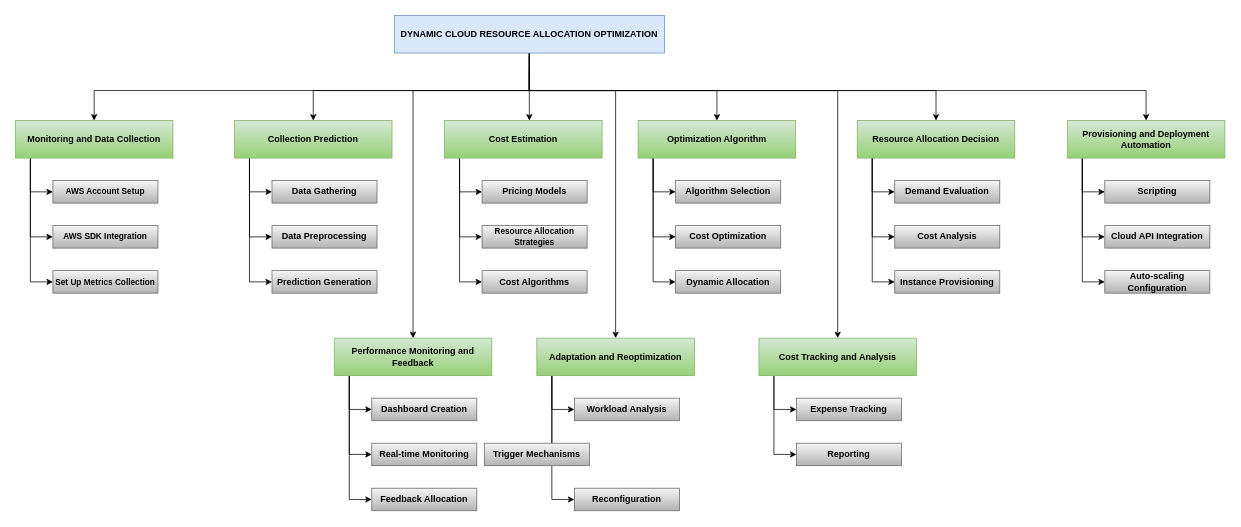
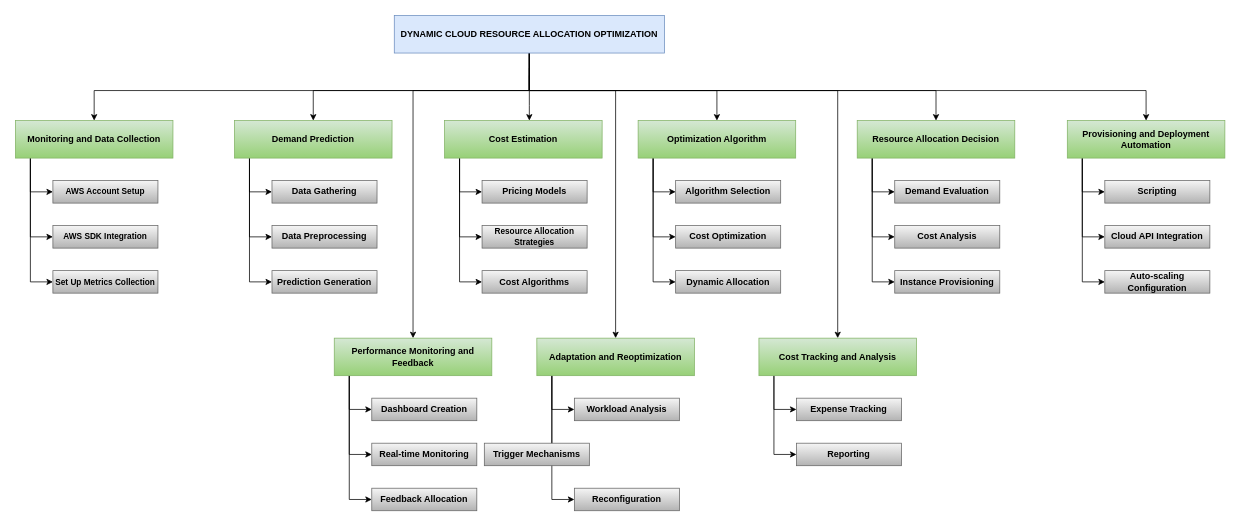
  <mxCell id="0" />
  <mxCell id="1" parent="0" />
  <mxCell id="2" style="edgeStyle=orthogonalEdgeStyle;rounded=0;orthogonalLoop=1;jettySize=auto;html=1;" edge="1" parent="1" source="11" target="15"><mxGeometry relative="1" as="geometry"><Array as="points"><mxPoint x="705" y="120" /><mxPoint x="125" y="120" /></Array></mxGeometry></mxCell>
  <mxCell id="3" style="edgeStyle=orthogonalEdgeStyle;rounded=0;orthogonalLoop=1;jettySize=auto;html=1;entryX=0.5;entryY=0;entryDx=0;entryDy=0;" edge="1" parent="1" source="11" target="22"><mxGeometry relative="1" as="geometry"><Array as="points"><mxPoint x="705" y="120" /><mxPoint x="417" y="120" /></Array></mxGeometry></mxCell>
  <mxCell id="4" style="edgeStyle=orthogonalEdgeStyle;rounded=0;orthogonalLoop=1;jettySize=auto;html=1;" edge="1" parent="1" source="11" target="29"><mxGeometry relative="1" as="geometry"><Array as="points"><mxPoint x="705" y="140" /><mxPoint x="705" y="140" /></Array></mxGeometry></mxCell>
  <mxCell id="5" style="edgeStyle=orthogonalEdgeStyle;rounded=0;orthogonalLoop=1;jettySize=auto;html=1;" edge="1" parent="1" source="11" target="50"><mxGeometry relative="1" as="geometry"><Array as="points"><mxPoint x="705" y="120" /><mxPoint x="1527" y="120" /></Array></mxGeometry></mxCell>
  <mxCell id="6" style="edgeStyle=orthogonalEdgeStyle;rounded=0;orthogonalLoop=1;jettySize=auto;html=1;" edge="1" parent="1" source="11" target="43"><mxGeometry relative="1" as="geometry"><Array as="points"><mxPoint x="705" y="120" /><mxPoint x="1247" y="120" /></Array></mxGeometry></mxCell>
  <mxCell id="7" style="edgeStyle=orthogonalEdgeStyle;rounded=0;orthogonalLoop=1;jettySize=auto;html=1;entryX=0.5;entryY=0;entryDx=0;entryDy=0;" edge="1" parent="1" source="11" target="36"><mxGeometry relative="1" as="geometry"><Array as="points"><mxPoint x="705" y="120" /><mxPoint x="955" y="120" /></Array></mxGeometry></mxCell>
  <mxCell id="8" style="edgeStyle=orthogonalEdgeStyle;rounded=0;orthogonalLoop=1;jettySize=auto;html=1;entryX=0.5;entryY=0;entryDx=0;entryDy=0;" edge="1" parent="1" source="11" target="70"><mxGeometry relative="1" as="geometry"><Array as="points"><mxPoint x="705" y="120" /><mxPoint x="1116" y="120" /></Array></mxGeometry></mxCell>
  <mxCell id="9" style="edgeStyle=orthogonalEdgeStyle;rounded=0;orthogonalLoop=1;jettySize=auto;html=1;entryX=0.5;entryY=0;entryDx=0;entryDy=0;" edge="1" parent="1" target="64"><mxGeometry relative="1" as="geometry"><mxPoint x="705" y="90" as="sourcePoint" /><Array as="points"><mxPoint x="705" y="120" /><mxPoint x="820" y="120" /></Array></mxGeometry></mxCell>
  <mxCell id="10" style="edgeStyle=orthogonalEdgeStyle;rounded=0;orthogonalLoop=1;jettySize=auto;html=1;entryX=0.5;entryY=0;entryDx=0;entryDy=0;" edge="1" parent="1" target="57"><mxGeometry relative="1" as="geometry"><mxPoint x="705" y="100" as="sourcePoint" /><Array as="points"><mxPoint x="705" y="120" /><mxPoint x="550" y="120" /></Array></mxGeometry></mxCell>
  <mxCell id="11" value="&lt;b&gt;DYNAMIC CLOUD RESOURCE ALLOCATION OPTIMIZATION&lt;/b&gt;" style="rounded=0;whiteSpace=wrap;html=1;fillColor=#dae8fc;strokeColor=#6c8ebf;" vertex="1" parent="1"><mxGeometry x="525" y="20" width="360" height="50" as="geometry" /></mxCell>
  <mxCell id="12" style="edgeStyle=orthogonalEdgeStyle;rounded=0;orthogonalLoop=1;jettySize=auto;html=1;entryX=0;entryY=0.5;entryDx=0;entryDy=0;" edge="1" parent="1" source="15" target="18"><mxGeometry relative="1" as="geometry"><Array as="points"><mxPoint x="40" y="375" /></Array></mxGeometry></mxCell>
  <mxCell id="13" style="edgeStyle=orthogonalEdgeStyle;rounded=0;orthogonalLoop=1;jettySize=auto;html=1;entryX=0;entryY=0.5;entryDx=0;entryDy=0;" edge="1" parent="1" source="15" target="16"><mxGeometry relative="1" as="geometry"><Array as="points"><mxPoint x="40" y="315" /></Array></mxGeometry></mxCell>
  <mxCell id="14" style="edgeStyle=orthogonalEdgeStyle;rounded=0;orthogonalLoop=1;jettySize=auto;html=1;entryX=0;entryY=0.5;entryDx=0;entryDy=0;" edge="1" parent="1" source="15" target="17"><mxGeometry relative="1" as="geometry"><Array as="points"><mxPoint x="40" y="255" /></Array></mxGeometry></mxCell>
  <mxCell id="15" value="&lt;strong&gt;Monitoring and Data Collection&lt;/strong&gt;" style="rounded=0;whiteSpace=wrap;html=1;fillColor=#d5e8d4;strokeColor=#82b366;gradientColor=#97d077;" vertex="1" parent="1"><mxGeometry x="20" y="160" width="210" height="50" as="geometry" /></mxCell>
  <mxCell id="16" value="&lt;font style=&quot;font-size: 11px;&quot;&gt;&lt;strong&gt;AWS SDK Integration&lt;/strong&gt;&lt;/font&gt;" style="rounded=0;whiteSpace=wrap;html=1;fillColor=#f5f5f5;gradientColor=#b3b3b3;strokeColor=#666666;" vertex="1" parent="1"><mxGeometry x="70" y="300" width="140" height="30" as="geometry" /></mxCell>
  <mxCell id="17" value="&lt;font style=&quot;font-size: 11px;&quot;&gt;&lt;strong&gt;AWS Account Setup&lt;/strong&gt;&lt;/font&gt;" style="rounded=0;whiteSpace=wrap;html=1;fillColor=#f5f5f5;gradientColor=#b3b3b3;strokeColor=#666666;" vertex="1" parent="1"><mxGeometry x="70" y="240" width="140" height="30" as="geometry" /></mxCell>
  <mxCell id="18" value="&lt;font style=&quot;font-size: 11px;&quot;&gt;&lt;strong&gt;Set Up Metrics Collection&lt;/strong&gt;&lt;/font&gt;" style="rounded=0;whiteSpace=wrap;html=1;fillColor=#f5f5f5;gradientColor=#b3b3b3;strokeColor=#666666;" vertex="1" parent="1"><mxGeometry x="70" y="360" width="140" height="30" as="geometry" /></mxCell>
  <mxCell id="19" style="edgeStyle=orthogonalEdgeStyle;rounded=0;orthogonalLoop=1;jettySize=auto;html=1;entryX=0;entryY=0.5;entryDx=0;entryDy=0;" edge="1" parent="1" source="22" target="25"><mxGeometry relative="1" as="geometry"><Array as="points"><mxPoint x="332" y="375" /></Array></mxGeometry></mxCell>
  <mxCell id="20" style="edgeStyle=orthogonalEdgeStyle;rounded=0;orthogonalLoop=1;jettySize=auto;html=1;entryX=0;entryY=0.5;entryDx=0;entryDy=0;" edge="1" parent="1" source="22" target="23"><mxGeometry relative="1" as="geometry"><Array as="points"><mxPoint x="332" y="315" /></Array></mxGeometry></mxCell>
  <mxCell id="21" style="edgeStyle=orthogonalEdgeStyle;rounded=0;orthogonalLoop=1;jettySize=auto;html=1;entryX=0;entryY=0.5;entryDx=0;entryDy=0;" edge="1" parent="1" source="22" target="24"><mxGeometry relative="1" as="geometry"><Array as="points"><mxPoint x="332" y="255" /></Array></mxGeometry></mxCell>
- <mxCell id="22" value="&lt;strong&gt;Collection Prediction&lt;/strong&gt;" style="rounded=0;whiteSpace=wrap;html=1;fillColor=#d5e8d4;gradientColor=#97d077;strokeColor=#82b366;" vertex="1" parent="1"><mxGeometry x="312" y="160" width="210" height="50" as="geometry" /></mxCell>
+ <mxCell id="22" value="&lt;strong&gt;Demand Prediction&lt;/strong&gt;" style="rounded=0;whiteSpace=wrap;html=1;fillColor=#d5e8d4;gradientColor=#97d077;strokeColor=#82b366;" vertex="1" parent="1"><mxGeometry x="312" y="160" width="210" height="50" as="geometry" /></mxCell>
  <mxCell id="23" value="&lt;strong&gt;Data Preprocessing&lt;/strong&gt;" style="rounded=0;whiteSpace=wrap;html=1;fillColor=#f5f5f5;gradientColor=#b3b3b3;strokeColor=#666666;" vertex="1" parent="1"><mxGeometry x="362" y="300" width="140" height="30" as="geometry" /></mxCell>
  <mxCell id="24" value="&lt;strong&gt;Data Gathering&lt;/strong&gt;" style="rounded=0;whiteSpace=wrap;html=1;fillColor=#f5f5f5;gradientColor=#b3b3b3;strokeColor=#666666;" vertex="1" parent="1"><mxGeometry x="362" y="240" width="140" height="30" as="geometry" /></mxCell>
  <mxCell id="25" value="&lt;strong&gt;Prediction Generation&lt;/strong&gt;" style="rounded=0;whiteSpace=wrap;html=1;fillColor=#f5f5f5;gradientColor=#b3b3b3;strokeColor=#666666;" vertex="1" parent="1"><mxGeometry x="362" y="360" width="140" height="30" as="geometry" /></mxCell>
  <mxCell id="26" style="edgeStyle=orthogonalEdgeStyle;rounded=0;orthogonalLoop=1;jettySize=auto;html=1;entryX=0;entryY=0.5;entryDx=0;entryDy=0;" edge="1" parent="1" source="29" target="32"><mxGeometry relative="1" as="geometry"><Array as="points"><mxPoint x="612" y="375" /></Array></mxGeometry></mxCell>
  <mxCell id="27" style="edgeStyle=orthogonalEdgeStyle;rounded=0;orthogonalLoop=1;jettySize=auto;html=1;entryX=0;entryY=0.5;entryDx=0;entryDy=0;" edge="1" parent="1" source="29" target="30"><mxGeometry relative="1" as="geometry"><Array as="points"><mxPoint x="612" y="315" /></Array></mxGeometry></mxCell>
  <mxCell id="28" style="edgeStyle=orthogonalEdgeStyle;rounded=0;orthogonalLoop=1;jettySize=auto;html=1;entryX=0;entryY=0.5;entryDx=0;entryDy=0;" edge="1" parent="1" source="29" target="31"><mxGeometry relative="1" as="geometry"><Array as="points"><mxPoint x="612" y="255" /></Array></mxGeometry></mxCell>
  <mxCell id="29" value="&lt;strong&gt;Cost Estimation&lt;/strong&gt;" style="rounded=0;whiteSpace=wrap;html=1;fillColor=#d5e8d4;gradientColor=#97d077;strokeColor=#82b366;" vertex="1" parent="1"><mxGeometry x="592" y="160" width="210" height="50" as="geometry" /></mxCell>
  <mxCell id="30" value="&lt;font style=&quot;font-size: 11px;&quot;&gt;&lt;b&gt;Resource Allocation Strategies&lt;/b&gt;&lt;/font&gt;" style="rounded=0;whiteSpace=wrap;html=1;fillColor=#f5f5f5;gradientColor=#b3b3b3;strokeColor=#666666;" vertex="1" parent="1"><mxGeometry x="642" y="300" width="140" height="30" as="geometry" /></mxCell>
  <mxCell id="31" value="&lt;b&gt;Pricing Models&lt;/b&gt;" style="rounded=0;whiteSpace=wrap;html=1;fillColor=#f5f5f5;gradientColor=#b3b3b3;strokeColor=#666666;" vertex="1" parent="1"><mxGeometry x="642" y="240" width="140" height="30" as="geometry" /></mxCell>
  <mxCell id="32" value="&lt;b&gt;Cost Algorithms&lt;/b&gt;" style="rounded=0;whiteSpace=wrap;html=1;fillColor=#f5f5f5;gradientColor=#b3b3b3;strokeColor=#666666;" vertex="1" parent="1"><mxGeometry x="642" y="360" width="140" height="30" as="geometry" /></mxCell>
  <mxCell id="33" style="edgeStyle=orthogonalEdgeStyle;rounded=0;orthogonalLoop=1;jettySize=auto;html=1;entryX=0;entryY=0.5;entryDx=0;entryDy=0;" edge="1" parent="1" source="36" target="39"><mxGeometry relative="1" as="geometry"><Array as="points"><mxPoint x="870" y="375" /></Array></mxGeometry></mxCell>
  <mxCell id="34" style="edgeStyle=orthogonalEdgeStyle;rounded=0;orthogonalLoop=1;jettySize=auto;html=1;entryX=0;entryY=0.5;entryDx=0;entryDy=0;" edge="1" parent="1" source="36" target="37"><mxGeometry relative="1" as="geometry"><Array as="points"><mxPoint x="870" y="315" /></Array></mxGeometry></mxCell>
  <mxCell id="35" style="edgeStyle=orthogonalEdgeStyle;rounded=0;orthogonalLoop=1;jettySize=auto;html=1;entryX=0;entryY=0.5;entryDx=0;entryDy=0;" edge="1" parent="1" source="36" target="38"><mxGeometry relative="1" as="geometry"><Array as="points"><mxPoint x="870" y="255" /></Array></mxGeometry></mxCell>
  <mxCell id="36" value="&lt;strong&gt;Optimization Algorithm&lt;/strong&gt;" style="rounded=0;whiteSpace=wrap;html=1;fillColor=#d5e8d4;gradientColor=#97d077;strokeColor=#82b366;" vertex="1" parent="1"><mxGeometry x="850" y="160" width="210" height="50" as="geometry" /></mxCell>
  <mxCell id="37" value="&lt;b&gt;Cost Optimization&lt;/b&gt;" style="rounded=0;whiteSpace=wrap;html=1;fillColor=#f5f5f5;gradientColor=#b3b3b3;strokeColor=#666666;" vertex="1" parent="1"><mxGeometry x="900" y="300" width="140" height="30" as="geometry" /></mxCell>
  <mxCell id="38" value="&lt;b&gt;Algorithm Selection&lt;/b&gt;" style="rounded=0;whiteSpace=wrap;html=1;fillColor=#f5f5f5;gradientColor=#b3b3b3;strokeColor=#666666;" vertex="1" parent="1"><mxGeometry x="900" y="240" width="140" height="30" as="geometry" /></mxCell>
  <mxCell id="39" value="&lt;b&gt;Dynamic Allocation&lt;/b&gt;" style="rounded=0;whiteSpace=wrap;html=1;fillColor=#f5f5f5;gradientColor=#b3b3b3;strokeColor=#666666;" vertex="1" parent="1"><mxGeometry x="900" y="360" width="140" height="30" as="geometry" /></mxCell>
  <mxCell id="40" style="edgeStyle=orthogonalEdgeStyle;rounded=0;orthogonalLoop=1;jettySize=auto;html=1;entryX=0;entryY=0.5;entryDx=0;entryDy=0;" edge="1" parent="1" source="43" target="46"><mxGeometry relative="1" as="geometry"><Array as="points"><mxPoint x="1162" y="375" /></Array></mxGeometry></mxCell>
  <mxCell id="41" style="edgeStyle=orthogonalEdgeStyle;rounded=0;orthogonalLoop=1;jettySize=auto;html=1;entryX=0;entryY=0.5;entryDx=0;entryDy=0;" edge="1" parent="1" source="43" target="44"><mxGeometry relative="1" as="geometry"><Array as="points"><mxPoint x="1162" y="315" /></Array></mxGeometry></mxCell>
  <mxCell id="42" style="edgeStyle=orthogonalEdgeStyle;rounded=0;orthogonalLoop=1;jettySize=auto;html=1;entryX=0;entryY=0.5;entryDx=0;entryDy=0;" edge="1" parent="1" source="43" target="45"><mxGeometry relative="1" as="geometry"><Array as="points"><mxPoint x="1162" y="255" /></Array></mxGeometry></mxCell>
  <mxCell id="43" value="&lt;strong&gt;Resource Allocation Decision&lt;/strong&gt;" style="rounded=0;whiteSpace=wrap;html=1;fillColor=#d5e8d4;gradientColor=#97d077;strokeColor=#82b366;" vertex="1" parent="1"><mxGeometry x="1142" y="160" width="210" height="50" as="geometry" /></mxCell>
  <mxCell id="44" value="&lt;b&gt;Cost Analysis&lt;/b&gt;" style="rounded=0;whiteSpace=wrap;html=1;fillColor=#f5f5f5;gradientColor=#b3b3b3;strokeColor=#666666;" vertex="1" parent="1"><mxGeometry x="1192" y="300" width="140" height="30" as="geometry" /></mxCell>
  <mxCell id="45" value="&lt;b&gt;Demand Evaluation&lt;/b&gt;" style="rounded=0;whiteSpace=wrap;html=1;fillColor=#f5f5f5;gradientColor=#b3b3b3;strokeColor=#666666;" vertex="1" parent="1"><mxGeometry x="1192" y="240" width="140" height="30" as="geometry" /></mxCell>
  <mxCell id="46" value="&lt;b&gt;Instance Provisioning&lt;/b&gt;" style="rounded=0;whiteSpace=wrap;html=1;fillColor=#f5f5f5;gradientColor=#b3b3b3;strokeColor=#666666;" vertex="1" parent="1"><mxGeometry x="1192" y="360" width="140" height="30" as="geometry" /></mxCell>
  <mxCell id="47" style="edgeStyle=orthogonalEdgeStyle;rounded=0;orthogonalLoop=1;jettySize=auto;html=1;entryX=0;entryY=0.5;entryDx=0;entryDy=0;" edge="1" parent="1" source="50" target="53"><mxGeometry relative="1" as="geometry"><Array as="points"><mxPoint x="1442" y="375" /></Array></mxGeometry></mxCell>
  <mxCell id="48" style="edgeStyle=orthogonalEdgeStyle;rounded=0;orthogonalLoop=1;jettySize=auto;html=1;entryX=0;entryY=0.5;entryDx=0;entryDy=0;" edge="1" parent="1" source="50" target="51"><mxGeometry relative="1" as="geometry"><Array as="points"><mxPoint x="1442" y="315" /></Array></mxGeometry></mxCell>
  <mxCell id="49" style="edgeStyle=orthogonalEdgeStyle;rounded=0;orthogonalLoop=1;jettySize=auto;html=1;entryX=0;entryY=0.5;entryDx=0;entryDy=0;" edge="1" parent="1" source="50" target="52"><mxGeometry relative="1" as="geometry"><Array as="points"><mxPoint x="1442" y="255" /></Array></mxGeometry></mxCell>
  <mxCell id="50" value="&lt;strong&gt;Provisioning and Deployment Automation&lt;/strong&gt;" style="rounded=0;whiteSpace=wrap;html=1;fillColor=#d5e8d4;gradientColor=#97d077;strokeColor=#82b366;" vertex="1" parent="1"><mxGeometry x="1422" y="160" width="210" height="50" as="geometry" /></mxCell>
  <mxCell id="51" value="&lt;b&gt;Cloud API Integration&lt;/b&gt;" style="rounded=0;whiteSpace=wrap;html=1;fillColor=#f5f5f5;gradientColor=#b3b3b3;strokeColor=#666666;" vertex="1" parent="1"><mxGeometry x="1472" y="300" width="140" height="30" as="geometry" /></mxCell>
  <mxCell id="52" value="&lt;b&gt;Scripting&lt;/b&gt;" style="rounded=0;whiteSpace=wrap;html=1;fillColor=#f5f5f5;gradientColor=#b3b3b3;strokeColor=#666666;" vertex="1" parent="1"><mxGeometry x="1472" y="240" width="140" height="30" as="geometry" /></mxCell>
  <mxCell id="53" value="&lt;b&gt;Auto-scaling Configuration&lt;/b&gt;" style="rounded=0;whiteSpace=wrap;html=1;fillColor=#f5f5f5;gradientColor=#b3b3b3;strokeColor=#666666;" vertex="1" parent="1"><mxGeometry x="1472" y="360" width="140" height="30" as="geometry" /></mxCell>
  <mxCell id="54" style="edgeStyle=orthogonalEdgeStyle;rounded=0;orthogonalLoop=1;jettySize=auto;html=1;entryX=0;entryY=0.5;entryDx=0;entryDy=0;" edge="1" parent="1" source="57" target="60"><mxGeometry relative="1" as="geometry"><Array as="points"><mxPoint x="465" y="665" /></Array></mxGeometry></mxCell>
  <mxCell id="55" style="edgeStyle=orthogonalEdgeStyle;rounded=0;orthogonalLoop=1;jettySize=auto;html=1;entryX=0;entryY=0.5;entryDx=0;entryDy=0;" edge="1" parent="1" source="57" target="58"><mxGeometry relative="1" as="geometry"><Array as="points"><mxPoint x="465" y="605" /></Array></mxGeometry></mxCell>
  <mxCell id="56" style="edgeStyle=orthogonalEdgeStyle;rounded=0;orthogonalLoop=1;jettySize=auto;html=1;entryX=0;entryY=0.5;entryDx=0;entryDy=0;" edge="1" parent="1" source="57" target="59"><mxGeometry relative="1" as="geometry"><Array as="points"><mxPoint x="465" y="545" /></Array></mxGeometry></mxCell>
  <mxCell id="57" value="&lt;strong&gt;Performance Monitoring and Feedback&lt;/strong&gt;" style="rounded=0;whiteSpace=wrap;html=1;fillColor=#d5e8d4;gradientColor=#97d077;strokeColor=#82b366;" vertex="1" parent="1"><mxGeometry x="445" y="450" width="210" height="50" as="geometry" /></mxCell>
  <mxCell id="58" value="&lt;b&gt;Real-time Monitoring&lt;/b&gt;" style="rounded=0;whiteSpace=wrap;html=1;fillColor=#f5f5f5;gradientColor=#b3b3b3;strokeColor=#666666;" vertex="1" parent="1"><mxGeometry x="495" y="590" width="140" height="30" as="geometry" /></mxCell>
  <mxCell id="59" value="&lt;b&gt;Dashboard Creation&lt;/b&gt;" style="rounded=0;whiteSpace=wrap;html=1;fillColor=#f5f5f5;gradientColor=#b3b3b3;strokeColor=#666666;" vertex="1" parent="1"><mxGeometry x="495" y="530" width="140" height="30" as="geometry" /></mxCell>
  <mxCell id="60" value="&lt;b&gt;Feedback Allocation&lt;/b&gt;" style="rounded=0;whiteSpace=wrap;html=1;fillColor=#f5f5f5;gradientColor=#b3b3b3;strokeColor=#666666;" vertex="1" parent="1"><mxGeometry x="495" y="650" width="140" height="30" as="geometry" /></mxCell>
  <mxCell id="61" style="edgeStyle=orthogonalEdgeStyle;rounded=0;orthogonalLoop=1;jettySize=auto;html=1;entryX=0;entryY=0.5;entryDx=0;entryDy=0;" edge="1" parent="1" source="64" target="67"><mxGeometry relative="1" as="geometry"><Array as="points"><mxPoint x="735" y="665" /></Array></mxGeometry></mxCell>
  <mxCell id="62" style="edgeStyle=orthogonalEdgeStyle;rounded=0;orthogonalLoop=1;jettySize=auto;html=1;entryX=0;entryY=0.5;entryDx=0;entryDy=0;" edge="1" parent="1" source="64" target="65"><mxGeometry relative="1" as="geometry"><Array as="points"><mxPoint x="735" y="605" /></Array></mxGeometry></mxCell>
  <mxCell id="63" style="edgeStyle=orthogonalEdgeStyle;rounded=0;orthogonalLoop=1;jettySize=auto;html=1;entryX=0;entryY=0.5;entryDx=0;entryDy=0;" edge="1" parent="1" source="64" target="66"><mxGeometry relative="1" as="geometry"><Array as="points"><mxPoint x="735" y="545" /></Array></mxGeometry></mxCell>
  <mxCell id="64" value="&lt;strong&gt;Adaptation and Reoptimization&lt;/strong&gt;" style="rounded=0;whiteSpace=wrap;html=1;fillColor=#d5e8d4;gradientColor=#97d077;strokeColor=#82b366;" vertex="1" parent="1"><mxGeometry x="715" y="450" width="210" height="50" as="geometry" /></mxCell>
  <mxCell id="65" value="&lt;b&gt;Trigger Mechanisms&lt;/b&gt;" style="rounded=0;whiteSpace=wrap;html=1;fillColor=#f5f5f5;gradientColor=#b3b3b3;strokeColor=#666666;" vertex="1" parent="1"><mxGeometry x="645" y="590" width="140" height="30" as="geometry" /></mxCell>
  <mxCell id="66" value="&lt;b&gt;Workload Analysis&lt;/b&gt;" style="rounded=0;whiteSpace=wrap;html=1;fillColor=#f5f5f5;gradientColor=#b3b3b3;strokeColor=#666666;" vertex="1" parent="1"><mxGeometry x="765" y="530" width="140" height="30" as="geometry" /></mxCell>
  <mxCell id="67" value="&lt;b&gt;Reconfiguration&lt;/b&gt;" style="rounded=0;whiteSpace=wrap;html=1;fillColor=#f5f5f5;gradientColor=#b3b3b3;strokeColor=#666666;" vertex="1" parent="1"><mxGeometry x="765" y="650" width="140" height="30" as="geometry" /></mxCell>
  <mxCell id="68" style="edgeStyle=orthogonalEdgeStyle;rounded=0;orthogonalLoop=1;jettySize=auto;html=1;entryX=0;entryY=0.5;entryDx=0;entryDy=0;" edge="1" parent="1" source="70" target="71"><mxGeometry relative="1" as="geometry"><Array as="points"><mxPoint x="1031" y="605" /></Array></mxGeometry></mxCell>
  <mxCell id="69" style="edgeStyle=orthogonalEdgeStyle;rounded=0;orthogonalLoop=1;jettySize=auto;html=1;entryX=0;entryY=0.5;entryDx=0;entryDy=0;" edge="1" parent="1" source="70" target="72"><mxGeometry relative="1" as="geometry"><Array as="points"><mxPoint x="1031" y="545" /></Array></mxGeometry></mxCell>
  <mxCell id="70" value="&lt;strong&gt;Cost Tracking and Analysis&lt;/strong&gt;" style="rounded=0;whiteSpace=wrap;html=1;fillColor=#d5e8d4;gradientColor=#97d077;strokeColor=#82b366;" vertex="1" parent="1"><mxGeometry x="1011" y="450" width="210" height="50" as="geometry" /></mxCell>
  <mxCell id="71" value="&lt;b&gt;Reporting&lt;/b&gt;" style="rounded=0;whiteSpace=wrap;html=1;fillColor=#f5f5f5;gradientColor=#b3b3b3;strokeColor=#666666;" vertex="1" parent="1"><mxGeometry x="1061" y="590" width="140" height="30" as="geometry" /></mxCell>
  <mxCell id="72" value="&lt;b&gt;Expense Tracking&lt;/b&gt;" style="rounded=0;whiteSpace=wrap;html=1;fillColor=#f5f5f5;gradientColor=#b3b3b3;strokeColor=#666666;" vertex="1" parent="1"><mxGeometry x="1061" y="530" width="140" height="30" as="geometry" /></mxCell>
